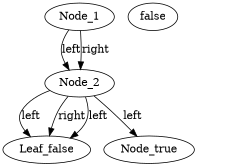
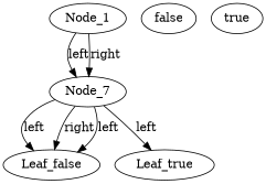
  digraph {
    n1 [label=Node_1]
-   n2 [label=Node_2]
+   n2 [label=Node_7]
    Leaf_false
-   Leaf_true [label=Node_true]
+   Leaf_true
    n5 [label=false]
+   n6 [label=true]
    n1 -> n2 [label=left]
    n1 -> n2 [label=right]
    n2 -> Leaf_false [label=left]
    n2 -> Leaf_false [label=right]
    n2 -> Leaf_false [label=left]
    n2 -> Leaf_true [label=left]
  }
